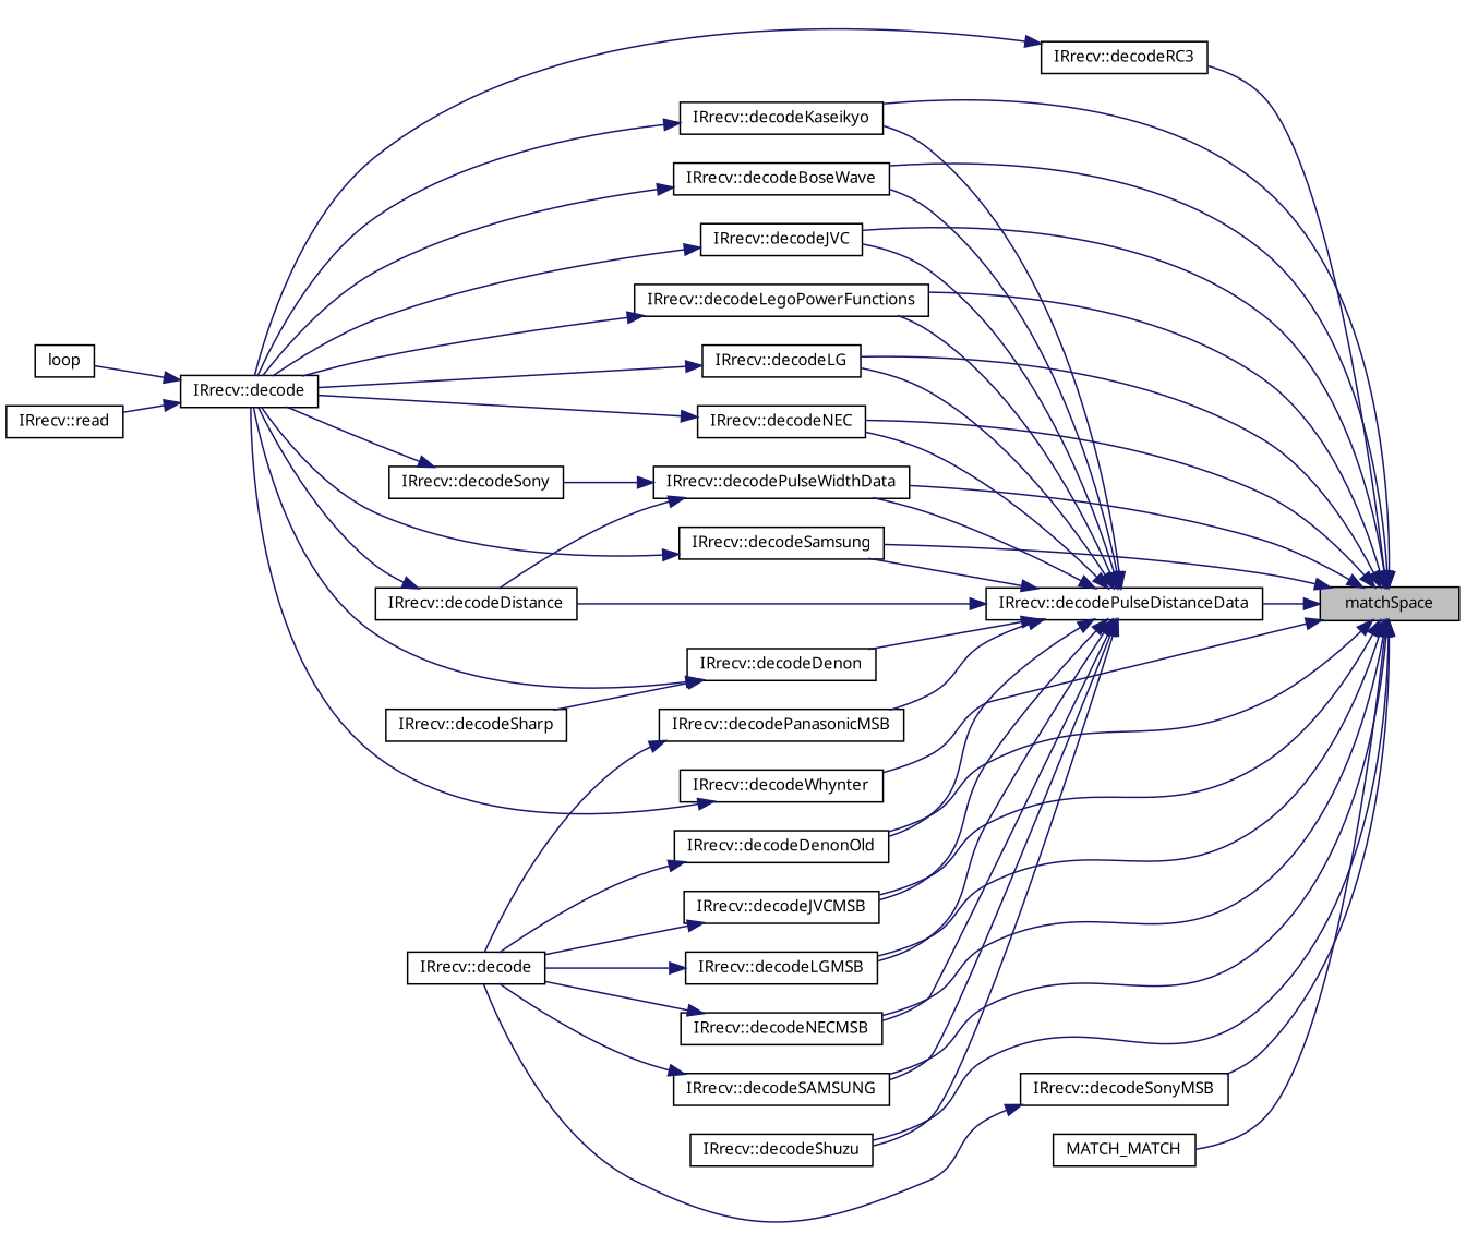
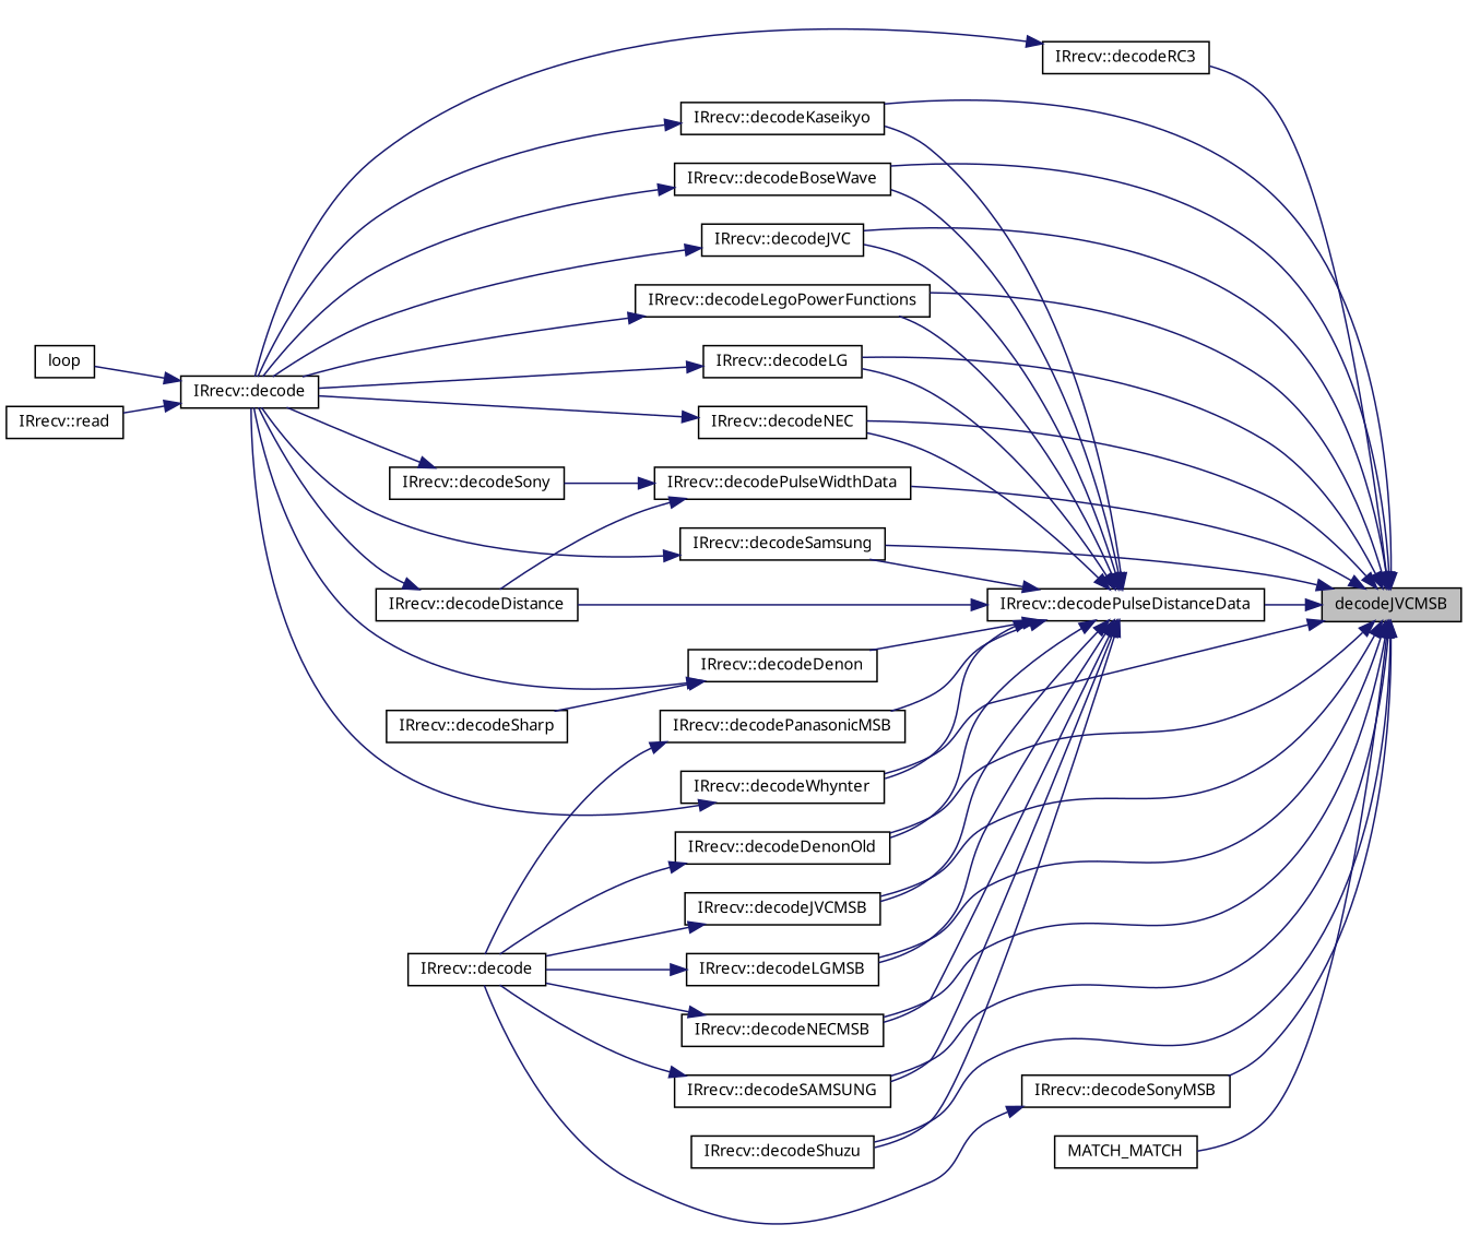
  digraph {
    fontname="Noto Sans"
    rankdir=RL
    node [color=black fillcolor=white fontname="Noto Sans" fontsize=10 shape=record style=filled]
    edge [color=midnightblue dir=back fontname="Noto Sans" fontsize=10 labelfontname=Helvetica labelfontsize=10 style=solid]
-   n1 [fillcolor=grey75 fontcolor=black height=0.2 label=matchSpace width=0.4]
+   n1 [fillcolor=grey75 fontcolor=black height=0.2 label=decodeJVCMSB width=0.4]
    n2 [height=0.2 label="IRrecv::decodeBoseWave" width=0.4]
    n3 [height=0.2 label="IRrecv::decodeDenonOld" width=0.4]
    n4 [height=0.2 label="IRrecv::decodeJVC" width=0.4]
    n5 [height=0.2 label="IRrecv::decodeJVCMSB" width=0.4]
    n6 [height=0.2 label="IRrecv::decodeLegoPowerFunctions" width=0.4]
    n7 [height=0.2 label="IRrecv::decodeLG" width=0.4]
    n8 [height=0.2 label="IRrecv::decodeLGMSB" width=0.4]
    n9 [height=0.2 label="IRrecv::decodeNEC" width=0.4]
    n10 [height=0.2 label="IRrecv::decodeNECMSB" width=0.4]
    n11 [height=0.2 label="IRrecv::decodePulseDistanceData" width=0.4]
    n12 [height=0.2 label="IRrecv::decodeSamsung" width=0.4]
    n13 [height=0.2 label="IRrecv::decodeSAMSUNG" width=0.4]
    n14 [height=0.2 label="IRrecv::decodeShuzu" width=0.4]
    n15 [height=0.2 label="IRrecv::decodeWhynter" width=0.4]
    n16 [height=0.2 label="IRrecv::decodePulseWidthData" width=0.4]
    n17 [height=0.2 label="IRrecv::decodeRC3" width=0.4]
    n18 [height=0.2 label="IRrecv::decodeSonyMSB" width=0.4]
    n19 [height=0.2 label=MATCH_MATCH width=0.4]
    n20 [height=0.2 label="IRrecv::decodeKaseikyo" width=0.4]
    n21 [height=0.2 label="IRrecv::decode" width=0.4]
    n22 [height=0.2 label="IRrecv::decode" width=0.4]
    n23 [height=0.2 label="IRrecv::decodeDenon" width=0.4]
    n24 [height=0.2 label="IRrecv::decodeDistance" width=0.4]
    n25 [height=0.2 label="IRrecv::decodePanasonicMSB" width=0.4]
    n26 [height=0.2 label="IRrecv::decodeSony" width=0.4]
    n27 [height=0.2 label=loop width=0.4]
    n28 [height=0.2 label="IRrecv::read" width=0.4]
    n29 [height=0.2 label="IRrecv::decodeSharp" width=0.4]
    n1 -> n2
    n1 -> n3
    n1 -> n4
    n1 -> n5
    n1 -> n6
    n1 -> n7
    n1 -> n8
    n1 -> n9
    n1 -> n10
    n1 -> n11
    n1 -> n12
    n1 -> n13
    n1 -> n14
    n1 -> n15
    n1 -> n16
    n1 -> n17
    n1 -> n18
    n1 -> n19
    n1 -> n20
    n2 -> n21
    n3 -> n22
    n4 -> n21
    n5 -> n22
    n6 -> n21
    n7 -> n21
    n8 -> n22
    n9 -> n21
    n10 -> n22
    n11 -> n2
    n11 -> n3
    n11 -> n4
    n11 -> n5
    n11 -> n6
    n11 -> n7
    n11 -> n8
    n11 -> n9
    n11 -> n10
    n11 -> n12
    n11 -> n13
    n11 -> n14
-   n11 -> n16
+   n11 -> n15
    n11 -> n20
    n11 -> n23
    n11 -> n24
    n11 -> n25
    n12 -> n21
    n13 -> n22
    n15 -> n21
    n16 -> n24
    n16 -> n26
    n17 -> n21
    n18 -> n22
    n20 -> n21
    n21 -> n27
    n21 -> n28
    n23 -> n21
    n23 -> n29
    n24 -> n21
    n25 -> n22
    n26 -> n21
  }
